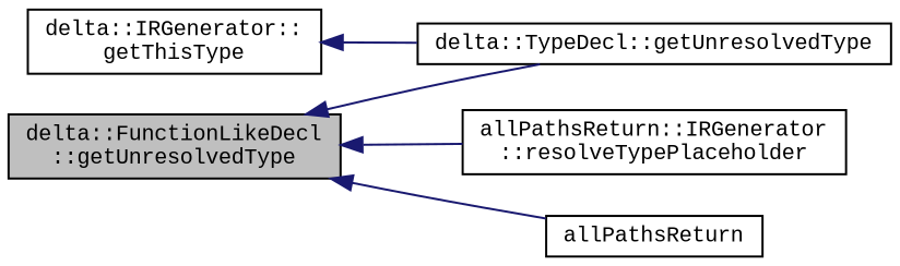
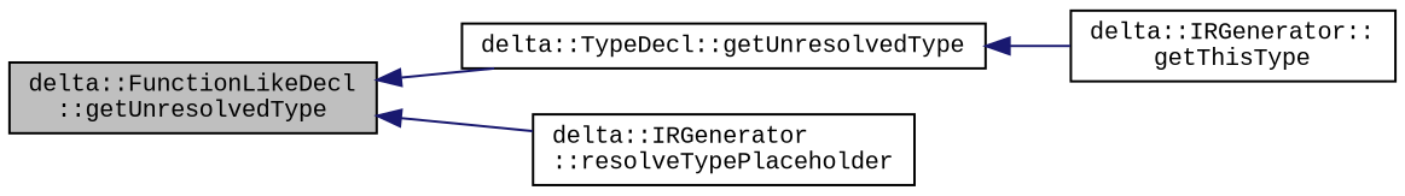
  digraph {
    fontname="Liberation Mono"
    rankdir=LR
    node [color=black fillcolor=white fontname="Liberation Mono" fontsize=10 shape=record style=filled]
    edge [color=midnightblue dir=back fontname="Liberation Mono" fontsize=10 labelfontname=Helvetica labelfontsize=10 style=solid]
    n1 [fillcolor=grey75 fontcolor=black height=0.2 label="delta::FunctionLikeDecl\l::getUnresolvedType" width=0.4]
    n2 [height=0.2 label="delta::TypeDecl::getUnresolvedType" width=0.4]
-   n3 [height=0.2 label="allPathsReturn::IRGenerator\l::resolveTypePlaceholder" width=0.4]
-   n4 [height=0.2 label=allPathsReturn width=0.4]
+   n3 [height=0.2 label="delta::IRGenerator\l::resolveTypePlaceholder" width=0.4]
    n5 [height=0.2 label="delta::IRGenerator::\lgetThisType" width=0.4]
    n1 -> n2
    n1 -> n3
-   n1 -> n4
-   n5 -> n2
+   n2 -> n5
  }
